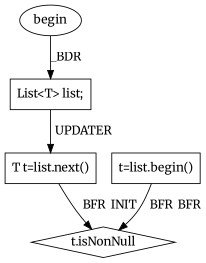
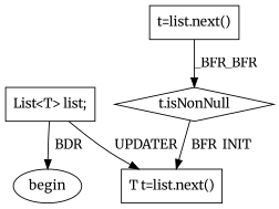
  digraph {
    fontname=Merriweather
    node [fillcolor=white fontname=Merriweather shape=box style=filled]
    edge [fontname=Merriweather]
    n1 [label=begin shape=ellipse]
    n2 [label="List\<T\> list;"]
    n3 [label="T t=list.next()"]
    n4 [label="t.isNonNull" shape=diamond]
-   n5 [label="t=list.begin()"]
-   n1 -> n2 [label=_BDR]
+   n5 [label="t=list.next()"]
+   n2 -> n1 [label=_BDR]
    n2 -> n3 [label=_UPDATER]
-   n3 -> n4 [label=_BFR_INIT]
+   n4 -> n3 [label=_BFR_INIT]
    n5 -> n4 [label=_BFR_BFR]
  }
